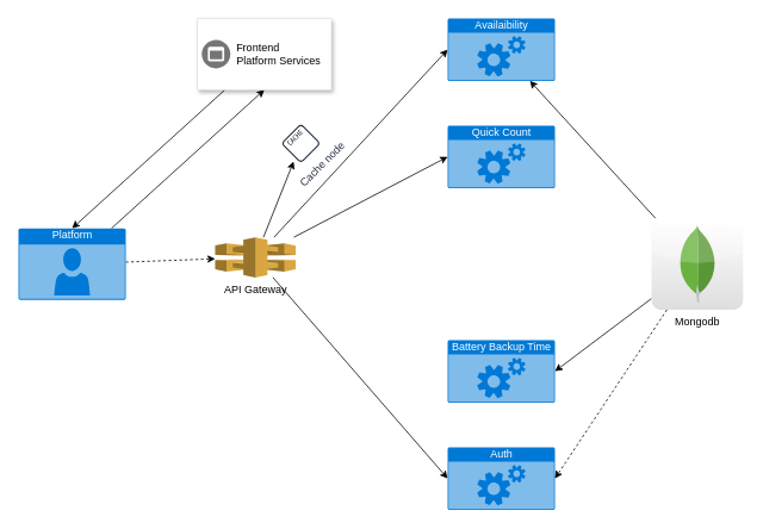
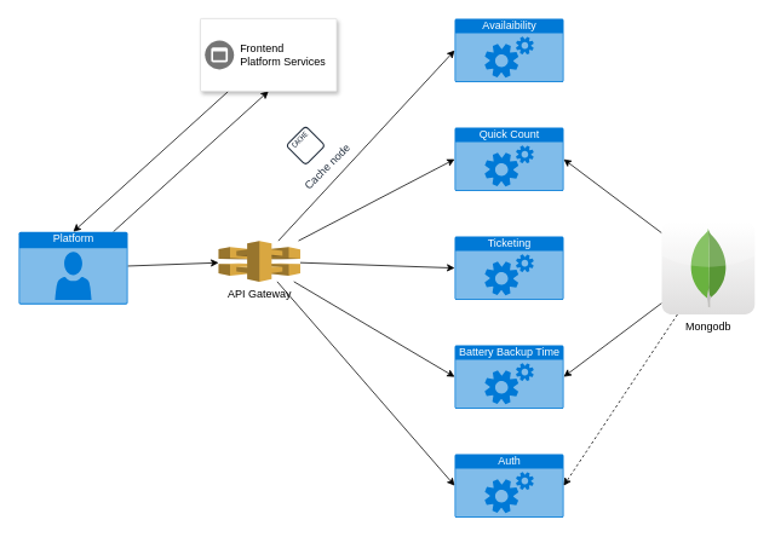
  <mxCell id="0" />
  <mxCell id="1" parent="0" />
- <mxCell id="2" style="edgeStyle=none;rounded=0;orthogonalLoop=1;jettySize=auto;html=1;dashed=1;" edge="1" parent="1" source="4" target="10"><mxGeometry relative="1" as="geometry" /></mxCell>
+ <mxCell id="2" style="edgeStyle=none;rounded=0;orthogonalLoop=1;jettySize=auto;html=1;" edge="1" parent="1" source="4" target="10"><mxGeometry relative="1" as="geometry" /></mxCell>
  <mxCell id="3" style="edgeStyle=none;rounded=0;orthogonalLoop=1;jettySize=auto;html=1;entryX=0.5;entryY=1;entryDx=0;entryDy=0;" edge="1" parent="1" source="4" target="17"><mxGeometry relative="1" as="geometry" /></mxCell>
  <mxCell id="4" value="Platform" style="html=1;strokeColor=none;fillColor=#0079D6;labelPosition=center;verticalLabelPosition=middle;verticalAlign=top;align=center;fontSize=12;outlineConnect=0;spacingTop=-6;fontColor=#FFFFFF;shape=mxgraph.sitemap.user;" vertex="1" parent="1"><mxGeometry x="20" y="255" width="120" height="80" as="geometry" /></mxCell>
  <mxCell id="5" style="edgeStyle=none;rounded=0;orthogonalLoop=1;jettySize=auto;html=1;entryX=0;entryY=0.5;entryDx=0;entryDy=0;entryPerimeter=0;" edge="1" parent="1" source="10" target="11"><mxGeometry relative="1" as="geometry" /></mxCell>
  <mxCell id="6" style="edgeStyle=none;rounded=0;orthogonalLoop=1;jettySize=auto;html=1;entryX=0;entryY=0.5;entryDx=0;entryDy=0;entryPerimeter=0;" edge="1" parent="1" source="10" target="12"><mxGeometry relative="1" as="geometry" /></mxCell>
- <mxCell id="8" style="edgeStyle=none;rounded=0;orthogonalLoop=1;jettySize=auto;html=1;" edge="1" parent="1" source="10" target="23"><mxGeometry relative="1" as="geometry" /></mxCell>
+ <mxCell id="7" style="edgeStyle=none;rounded=0;orthogonalLoop=1;jettySize=auto;html=1;entryX=0;entryY=0.5;entryDx=0;entryDy=0;entryPerimeter=0;" edge="1" parent="1" source="10" target="13"><mxGeometry relative="1" as="geometry" /></mxCell>
+ <mxCell id="8" style="edgeStyle=none;rounded=0;orthogonalLoop=1;jettySize=auto;html=1;entryX=0;entryY=0.5;entryDx=0;entryDy=0;entryPerimeter=0;" edge="1" parent="1" source="10" target="14"><mxGeometry relative="1" as="geometry" /></mxCell>
  <mxCell id="9" style="edgeStyle=none;rounded=0;orthogonalLoop=1;jettySize=auto;html=1;entryX=0;entryY=0.5;entryDx=0;entryDy=0;entryPerimeter=0;" edge="1" parent="1" source="10" target="15"><mxGeometry relative="1" as="geometry" /></mxCell>
  <mxCell id="10" value="API Gateway" style="outlineConnect=0;dashed=0;verticalLabelPosition=bottom;verticalAlign=top;align=center;html=1;shape=mxgraph.aws3.api_gateway;fillColor=#D9A741;gradientColor=none;" vertex="1" parent="1"><mxGeometry x="240" y="265" width="90" height="45" as="geometry" /></mxCell>
  <mxCell id="11" value="Availaibility" style="html=1;strokeColor=none;fillColor=#0079D6;labelPosition=center;verticalLabelPosition=middle;verticalAlign=top;align=center;fontSize=12;outlineConnect=0;spacingTop=-6;fontColor=#FFFFFF;shape=mxgraph.sitemap.services;" vertex="1" parent="1"><mxGeometry x="500" y="20" width="120" height="70" as="geometry" /></mxCell>
  <mxCell id="12" value="Quick Count" style="html=1;strokeColor=none;fillColor=#0079D6;labelPosition=center;verticalLabelPosition=middle;verticalAlign=top;align=center;fontSize=12;outlineConnect=0;spacingTop=-6;fontColor=#FFFFFF;shape=mxgraph.sitemap.services;" vertex="1" parent="1"><mxGeometry x="500" y="140" width="120" height="70" as="geometry" /></mxCell>
+ <mxCell id="13" value="Ticketing" style="html=1;strokeColor=none;fillColor=#0079D6;labelPosition=center;verticalLabelPosition=middle;verticalAlign=top;align=center;fontSize=12;outlineConnect=0;spacingTop=-6;fontColor=#FFFFFF;shape=mxgraph.sitemap.services;" vertex="1" parent="1"><mxGeometry x="500" y="260" width="120" height="70" as="geometry" /></mxCell>
  <mxCell id="14" value="Battery Backup Time" style="html=1;strokeColor=none;fillColor=#0079D6;labelPosition=center;verticalLabelPosition=middle;verticalAlign=top;align=center;fontSize=12;outlineConnect=0;spacingTop=-6;fontColor=#FFFFFF;shape=mxgraph.sitemap.services;" vertex="1" parent="1"><mxGeometry x="500" y="380" width="120" height="70" as="geometry" /></mxCell>
  <mxCell id="15" value="Auth" style="html=1;strokeColor=none;fillColor=#0079D6;labelPosition=center;verticalLabelPosition=middle;verticalAlign=top;align=center;fontSize=12;outlineConnect=0;spacingTop=-6;fontColor=#FFFFFF;shape=mxgraph.sitemap.services;" vertex="1" parent="1"><mxGeometry x="500" y="500" width="120" height="70" as="geometry" /></mxCell>
  <mxCell id="16" style="edgeStyle=none;rounded=0;orthogonalLoop=1;jettySize=auto;html=1;entryX=0.5;entryY=0;entryDx=0;entryDy=0;entryPerimeter=0;" edge="1" parent="1" source="17" target="4"><mxGeometry relative="1" as="geometry" /></mxCell>
  <mxCell id="17" value="" style="strokeColor=#dddddd;shadow=1;strokeWidth=1;rounded=1;absoluteArcSize=1;arcSize=2;" vertex="1" parent="1"><mxGeometry x="220" y="20" width="150" height="80" as="geometry" /></mxCell>
  <mxCell id="18" value="Frontend&#10;Platform Services" style="dashed=0;connectable=0;html=1;fillColor=#757575;strokeColor=none;shape=mxgraph.gcp2.frontend_platform_services;part=1;labelPosition=right;verticalLabelPosition=middle;align=left;verticalAlign=middle;spacingLeft=5;fontSize=12;" vertex="1" parent="17"><mxGeometry y="0.5" width="32" height="32" relative="1" as="geometry"><mxPoint x="5" y="-16" as="offset" /></mxGeometry></mxCell>
  <mxCell id="19" style="edgeStyle=none;rounded=0;orthogonalLoop=1;jettySize=auto;html=1;entryX=1;entryY=0.5;entryDx=0;entryDy=0;entryPerimeter=0;dashed=1;" edge="1" parent="1" source="22" target="15"><mxGeometry relative="1" as="geometry" /></mxCell>
  <mxCell id="20" style="edgeStyle=none;rounded=0;orthogonalLoop=1;jettySize=auto;html=1;entryX=1;entryY=0.5;entryDx=0;entryDy=0;entryPerimeter=0;" edge="1" parent="1" source="22" target="14"><mxGeometry relative="1" as="geometry" /></mxCell>
- <mxCell id="21" style="edgeStyle=none;rounded=0;orthogonalLoop=1;jettySize=auto;html=1;" edge="1" parent="1" source="22" target="11"><mxGeometry relative="1" as="geometry" /></mxCell>
+ <mxCell id="21" style="edgeStyle=none;rounded=0;orthogonalLoop=1;jettySize=auto;html=1;entryX=1;entryY=0.5;entryDx=0;entryDy=0;entryPerimeter=0;" edge="1" parent="1" source="22" target="12"><mxGeometry relative="1" as="geometry" /></mxCell>
  <mxCell id="22" value="Mongodb" style="dashed=0;outlineConnect=0;html=1;align=center;labelPosition=center;verticalLabelPosition=bottom;verticalAlign=top;shape=mxgraph.webicons.mongodb;gradientColor=#DFDEDE" vertex="1" parent="1"><mxGeometry x="728" y="243.8" width="102.4" height="102.4" as="geometry" /></mxCell>
  <mxCell id="23" value="Cache node" style="outlineConnect=0;fontColor=#232F3E;gradientColor=none;strokeColor=#232F3E;fillColor=#ffffff;dashed=0;verticalLabelPosition=bottom;verticalAlign=top;align=center;html=1;fontSize=12;fontStyle=0;aspect=fixed;shape=mxgraph.aws4.resourceIcon;resIcon=mxgraph.aws4.cache_node;rotation=-45;" vertex="1" parent="1"><mxGeometry x="315.86" y="140" width="40" height="40" as="geometry" /></mxCell>
